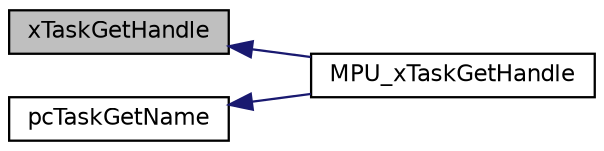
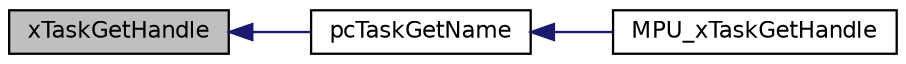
  digraph {
    rankdir=LR
    node [color=black fillcolor=white fontname=Helvetica fontsize=10 shape=record style=filled]
    edge [color=midnightblue dir=back fontname=Helvetica fontsize=10 labelfontname=Helvetica labelfontsize=10 style=solid]
    n1 [fillcolor=grey75 fontcolor=black height=0.2 label=xTaskGetHandle width=0.4]
    n2 [height=0.2 label=pcTaskGetName width=0.4]
    n3 [height=0.2 label=MPU_xTaskGetHandle width=0.4]
-   n1 -> n3
+   n1 -> n2
    n2 -> n3
  }
